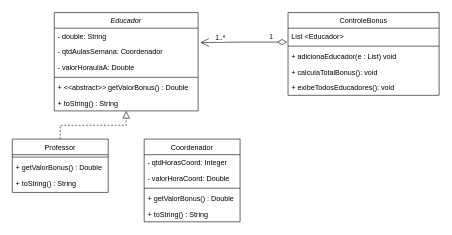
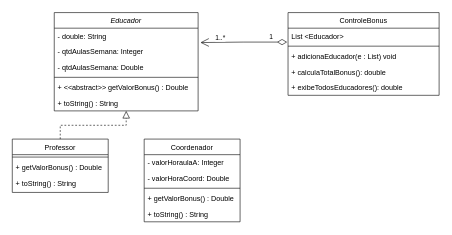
  <mxCell id="0" />
  <mxCell id="1" parent="0" />
  <mxCell id="2" value="Educador" style="swimlane;fontStyle=2;align=center;verticalAlign=top;childLayout=stackLayout;horizontal=1;startSize=26;horizontalStack=0;resizeParent=1;resizeLast=0;collapsible=1;marginBottom=0;rounded=0;shadow=0;strokeWidth=1;" parent="1" vertex="1"><mxGeometry x="90" y="20" width="240" height="164" as="geometry"><mxRectangle x="230" y="140" width="160" height="26" as="alternateBounds" /></mxGeometry></mxCell>
  <mxCell id="3" value="- double: String" style="text;align=left;verticalAlign=top;spacingLeft=4;spacingRight=4;overflow=hidden;rotatable=0;points=[[0,0.5],[1,0.5]];portConstraint=eastwest;" parent="2" vertex="1"><mxGeometry y="26" width="240" height="26" as="geometry" /></mxCell>
- <mxCell id="4" value="- qtdAulasSemana: Coordenador" style="text;align=left;verticalAlign=top;spacingLeft=4;spacingRight=4;overflow=hidden;rotatable=0;points=[[0,0.5],[1,0.5]];portConstraint=eastwest;rounded=0;shadow=0;html=0;" parent="2" vertex="1"><mxGeometry y="52" width="240" height="26" as="geometry" /></mxCell>
- <mxCell id="5" value="- valorHoraulaA: Double" style="text;align=left;verticalAlign=top;spacingLeft=4;spacingRight=4;overflow=hidden;rotatable=0;points=[[0,0.5],[1,0.5]];portConstraint=eastwest;rounded=0;shadow=0;html=0;" parent="2" vertex="1"><mxGeometry y="78" width="240" height="26" as="geometry" /></mxCell>
+ <mxCell id="4" value="- qtdAulasSemana: Integer" style="text;align=left;verticalAlign=top;spacingLeft=4;spacingRight=4;overflow=hidden;rotatable=0;points=[[0,0.5],[1,0.5]];portConstraint=eastwest;rounded=0;shadow=0;html=0;" parent="2" vertex="1"><mxGeometry y="52" width="240" height="26" as="geometry" /></mxCell>
+ <mxCell id="5" value="- qtdAulasSemana: Double" style="text;align=left;verticalAlign=top;spacingLeft=4;spacingRight=4;overflow=hidden;rotatable=0;points=[[0,0.5],[1,0.5]];portConstraint=eastwest;rounded=0;shadow=0;html=0;" parent="2" vertex="1"><mxGeometry y="78" width="240" height="26" as="geometry" /></mxCell>
  <mxCell id="6" value="" style="line;html=1;strokeWidth=1;align=left;verticalAlign=middle;spacingTop=-1;spacingLeft=3;spacingRight=3;rotatable=0;labelPosition=right;points=[];portConstraint=eastwest;" parent="2" vertex="1"><mxGeometry y="104" width="240" height="8" as="geometry" /></mxCell>
  <mxCell id="7" value="+ &lt;&lt;abstract&gt;&gt; getValorBonus() : Double" style="text;align=left;verticalAlign=top;spacingLeft=4;spacingRight=4;overflow=hidden;rotatable=0;points=[[0,0.5],[1,0.5]];portConstraint=eastwest;" vertex="1" parent="2"><mxGeometry y="112" width="240" height="26" as="geometry" /></mxCell>
  <mxCell id="8" value="+ toString() : String" style="text;align=left;verticalAlign=top;spacingLeft=4;spacingRight=4;overflow=hidden;rotatable=0;points=[[0,0.5],[1,0.5]];portConstraint=eastwest;" parent="2" vertex="1"><mxGeometry y="138" width="240" height="26" as="geometry" /></mxCell>
  <mxCell id="9" value="Professor" style="swimlane;fontStyle=0;align=center;verticalAlign=top;childLayout=stackLayout;horizontal=1;startSize=26;horizontalStack=0;resizeParent=1;resizeLast=0;collapsible=1;marginBottom=0;rounded=0;shadow=0;strokeWidth=1;" parent="1" vertex="1"><mxGeometry x="20" y="231" width="160" height="89" as="geometry"><mxRectangle x="130" y="380" width="160" height="26" as="alternateBounds" /></mxGeometry></mxCell>
  <mxCell id="10" value="" style="line;html=1;strokeWidth=1;align=left;verticalAlign=middle;spacingTop=-1;spacingLeft=3;spacingRight=3;rotatable=0;labelPosition=right;points=[];portConstraint=eastwest;" parent="9" vertex="1"><mxGeometry y="26" width="160" height="8" as="geometry" /></mxCell>
  <mxCell id="11" value="+ getValorBonus() : Double" style="text;align=left;verticalAlign=top;spacingLeft=4;spacingRight=4;overflow=hidden;rotatable=0;points=[[0,0.5],[1,0.5]];portConstraint=eastwest;" parent="9" vertex="1"><mxGeometry y="34" width="160" height="26" as="geometry" /></mxCell>
  <mxCell id="12" value="+ toString() : String" style="text;align=left;verticalAlign=top;spacingLeft=4;spacingRight=4;overflow=hidden;rotatable=0;points=[[0,0.5],[1,0.5]];portConstraint=eastwest;" vertex="1" parent="9"><mxGeometry y="60" width="160" height="26" as="geometry" /></mxCell>
  <mxCell id="13" value="" style="endArrow=block;endSize=10;endFill=0;shadow=0;strokeWidth=1;rounded=0;edgeStyle=elbowEdgeStyle;elbow=vertical;dashed=1;" parent="1" source="9" target="2" edge="1"><mxGeometry width="160" relative="1" as="geometry"><mxPoint x="170" y="74" as="sourcePoint" /><mxPoint x="170" y="74" as="targetPoint" /></mxGeometry></mxCell>
  <mxCell id="14" value="Coordenador" style="swimlane;fontStyle=0;align=center;verticalAlign=top;childLayout=stackLayout;horizontal=1;startSize=26;horizontalStack=0;resizeParent=1;resizeLast=0;collapsible=1;marginBottom=0;rounded=0;shadow=0;strokeWidth=1;" parent="1" vertex="1"><mxGeometry x="240" y="231" width="160" height="138" as="geometry"><mxRectangle x="340" y="380" width="170" height="26" as="alternateBounds" /></mxGeometry></mxCell>
- <mxCell id="15" value="- qtdHorasCoord: Integer" style="text;align=left;verticalAlign=top;spacingLeft=4;spacingRight=4;overflow=hidden;rotatable=0;points=[[0,0.5],[1,0.5]];portConstraint=eastwest;" parent="14" vertex="1"><mxGeometry y="26" width="160" height="26" as="geometry" /></mxCell>
+ <mxCell id="15" value="- valorHoraulaA: Integer" style="text;align=left;verticalAlign=top;spacingLeft=4;spacingRight=4;overflow=hidden;rotatable=0;points=[[0,0.5],[1,0.5]];portConstraint=eastwest;" parent="14" vertex="1"><mxGeometry y="26" width="160" height="26" as="geometry" /></mxCell>
  <mxCell id="16" value="- valorHoraCoord: Double" style="text;align=left;verticalAlign=top;spacingLeft=4;spacingRight=4;overflow=hidden;rotatable=0;points=[[0,0.5],[1,0.5]];portConstraint=eastwest;" parent="14" vertex="1"><mxGeometry y="52" width="160" height="26" as="geometry" /></mxCell>
  <mxCell id="17" value="" style="line;html=1;strokeWidth=1;align=left;verticalAlign=middle;spacingTop=-1;spacingLeft=3;spacingRight=3;rotatable=0;labelPosition=right;points=[];portConstraint=eastwest;" parent="14" vertex="1"><mxGeometry y="78" width="160" height="8" as="geometry" /></mxCell>
  <mxCell id="18" value="+ getValorBonus() : Double" style="text;align=left;verticalAlign=top;spacingLeft=4;spacingRight=4;overflow=hidden;rotatable=0;points=[[0,0.5],[1,0.5]];portConstraint=eastwest;" parent="14" vertex="1"><mxGeometry y="86" width="160" height="26" as="geometry" /></mxCell>
  <mxCell id="19" value="+ toString() : String" style="text;align=left;verticalAlign=top;spacingLeft=4;spacingRight=4;overflow=hidden;rotatable=0;points=[[0,0.5],[1,0.5]];portConstraint=eastwest;" vertex="1" parent="14"><mxGeometry y="112" width="160" height="26" as="geometry" /></mxCell>
  <mxCell id="20" value="ControleBonus" style="swimlane;fontStyle=0;align=center;verticalAlign=top;childLayout=stackLayout;horizontal=1;startSize=26;horizontalStack=0;resizeParent=1;resizeLast=0;collapsible=1;marginBottom=0;rounded=0;shadow=0;strokeWidth=1;" parent="1" vertex="1"><mxGeometry x="480" y="20" width="252" height="138" as="geometry"><mxRectangle x="550" y="140" width="160" height="26" as="alternateBounds" /></mxGeometry></mxCell>
  <mxCell id="21" value="List &lt;Educador&gt; " style="text;align=left;verticalAlign=top;spacingLeft=4;spacingRight=4;overflow=hidden;rotatable=0;points=[[0,0.5],[1,0.5]];portConstraint=eastwest;" parent="20" vertex="1"><mxGeometry y="26" width="252" height="26" as="geometry" /></mxCell>
  <mxCell id="22" value="" style="line;html=1;strokeWidth=1;align=left;verticalAlign=middle;spacingTop=-1;spacingLeft=3;spacingRight=3;rotatable=0;labelPosition=right;points=[];portConstraint=eastwest;" parent="20" vertex="1"><mxGeometry y="52" width="252" height="8" as="geometry" /></mxCell>
  <mxCell id="23" value="+ adicionaEducador(e : List) void" style="text;align=left;verticalAlign=top;spacingLeft=4;spacingRight=4;overflow=hidden;rotatable=0;points=[[0,0.5],[1,0.5]];portConstraint=eastwest;" parent="20" vertex="1"><mxGeometry y="60" width="252" height="26" as="geometry" /></mxCell>
- <mxCell id="24" value="+ calculaTotalBonus(): void" style="text;align=left;verticalAlign=top;spacingLeft=4;spacingRight=4;overflow=hidden;rotatable=0;points=[[0,0.5],[1,0.5]];portConstraint=eastwest;" parent="20" vertex="1"><mxGeometry y="86" width="252" height="26" as="geometry" /></mxCell>
- <mxCell id="25" value="+ exibeTodosEducadores(): void" style="text;align=left;verticalAlign=top;spacingLeft=4;spacingRight=4;overflow=hidden;rotatable=0;points=[[0,0.5],[1,0.5]];portConstraint=eastwest;" parent="20" vertex="1"><mxGeometry y="112" width="252" height="26" as="geometry" /></mxCell>
+ <mxCell id="24" value="+ calculaTotalBonus(): double" style="text;align=left;verticalAlign=top;spacingLeft=4;spacingRight=4;overflow=hidden;rotatable=0;points=[[0,0.5],[1,0.5]];portConstraint=eastwest;" parent="20" vertex="1"><mxGeometry y="86" width="252" height="26" as="geometry" /></mxCell>
+ <mxCell id="25" value="+ exibeTodosEducadores(): double" style="text;align=left;verticalAlign=top;spacingLeft=4;spacingRight=4;overflow=hidden;rotatable=0;points=[[0,0.5],[1,0.5]];portConstraint=eastwest;" parent="20" vertex="1"><mxGeometry y="112" width="252" height="26" as="geometry" /></mxCell>
  <mxCell id="26" value="1" style="endArrow=open;html=1;endSize=12;startArrow=diamondThin;startSize=14;startFill=0;edgeStyle=orthogonalEdgeStyle;align=left;verticalAlign=bottom;rounded=0;entryX=1.016;entryY=0.923;entryDx=0;entryDy=0;exitX=-0.006;exitY=0.892;exitDx=0;exitDy=0;exitPerimeter=0;entryPerimeter=0;" parent="1" source="21" target="3" edge="1"><mxGeometry x="-0.576" relative="1" as="geometry"><mxPoint x="760" y="280" as="sourcePoint" /><mxPoint x="691.2" y="280.19" as="targetPoint" /><mxPoint as="offset" /></mxGeometry></mxCell>
  <mxCell id="27" value="1..*" style="edgeLabel;html=1;align=center;verticalAlign=middle;resizable=0;points=[];" parent="26" vertex="1" connectable="0"><mxGeometry x="0.551" y="1" relative="1" as="geometry"><mxPoint y="-9" as="offset" /></mxGeometry></mxCell>
